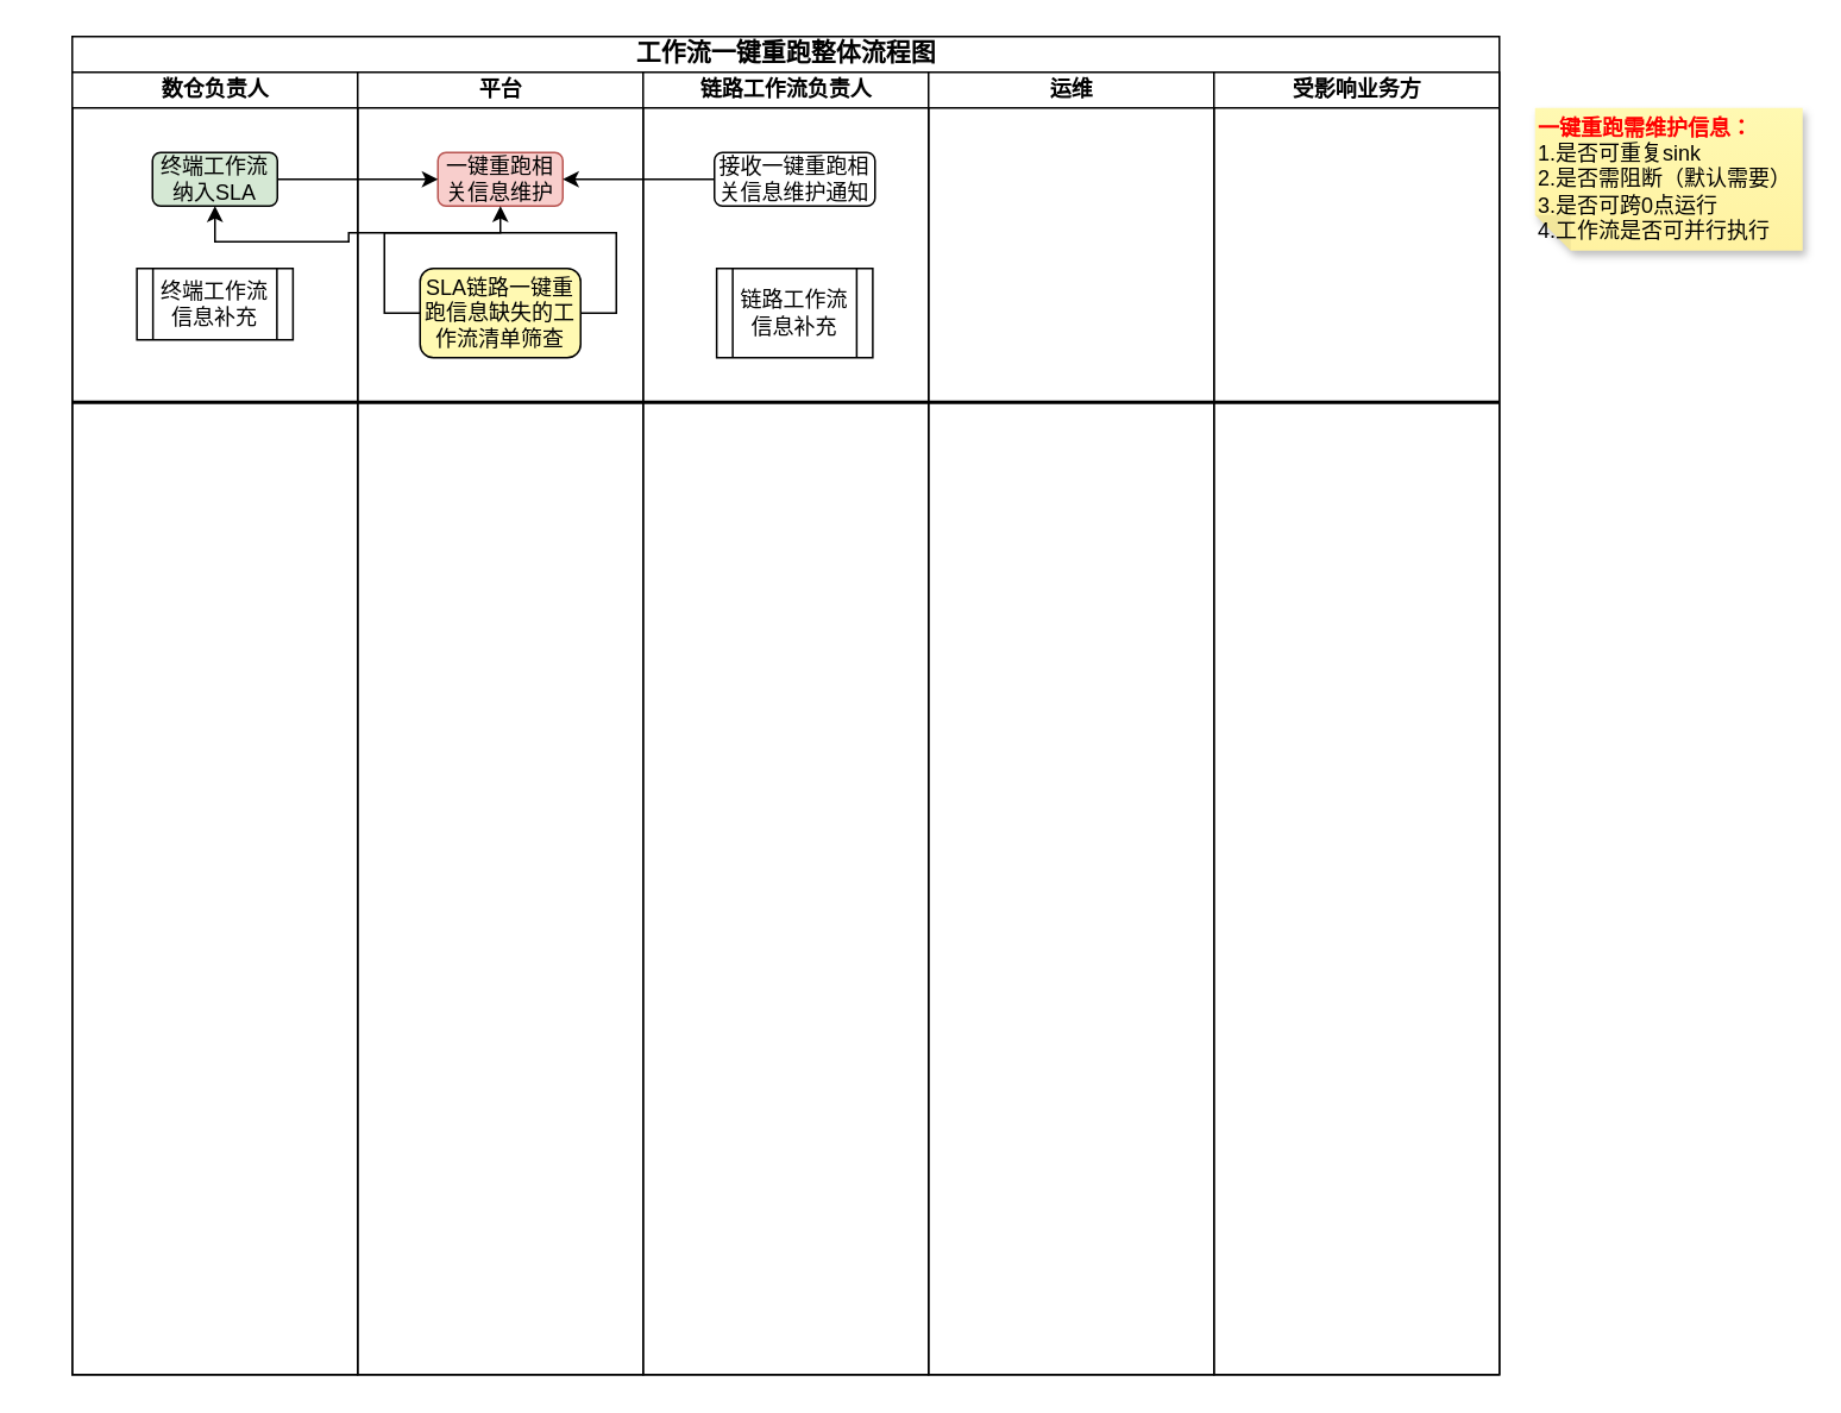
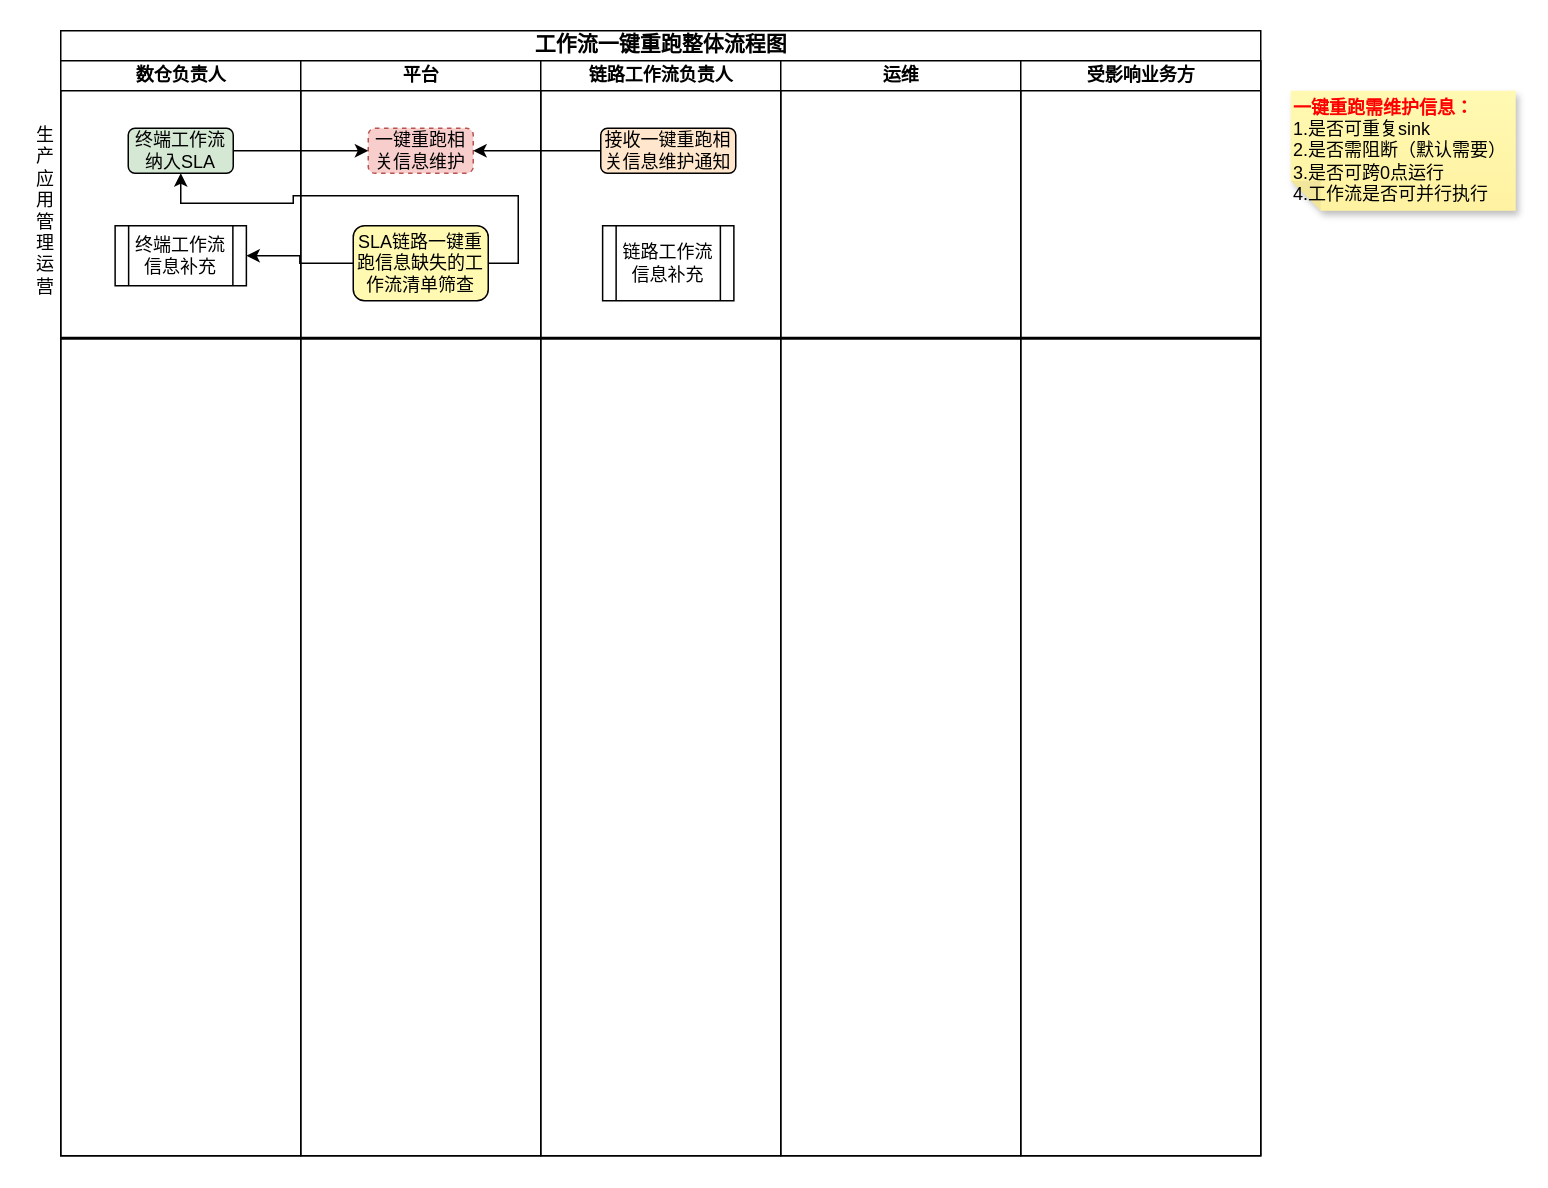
  <mxCell id="0" />
  <mxCell id="1" parent="0" />
  <mxCell id="2" value="&lt;font style=&quot;font-size: 14px;&quot;&gt;工作流一键重跑整体流程图&lt;/font&gt;" style="swimlane;html=1;childLayout=stackLayout;startSize=20;rounded=0;shadow=0;labelBackgroundColor=none;strokeWidth=1;fontFamily=Verdana;fontSize=8;align=center;" parent="1" vertex="1"><mxGeometry x="40" y="20" width="800" height="750" as="geometry" /></mxCell>
  <mxCell id="3" value="数仓负责人" style="swimlane;html=1;startSize=20;" parent="2" vertex="1"><mxGeometry y="20" width="160" height="730" as="geometry"><mxRectangle y="20" width="40" height="730" as="alternateBounds" /></mxGeometry></mxCell>
  <mxCell id="4" value="" style="line;strokeWidth=2;html=1;" vertex="1" parent="3"><mxGeometry y="180" width="800" height="10" as="geometry" /></mxCell>
  <mxCell id="5" value="终端工作流信息补充" style="shape=process;whiteSpace=wrap;html=1;backgroundOutline=1;" vertex="1" parent="3"><mxGeometry x="36.25" y="110" width="87.5" height="40" as="geometry" /></mxCell>
  <mxCell id="6" value="平台" style="swimlane;html=1;startSize=20;" parent="2" vertex="1"><mxGeometry x="160" y="20" width="160" height="730" as="geometry" /></mxCell>
  <mxCell id="7" value="&lt;font style=&quot;font-size: 12px;&quot;&gt;终端工作流纳入SLA&lt;/font&gt;" style="rounded=1;whiteSpace=wrap;html=1;fillColor=#d5e8d4;" vertex="1" parent="6"><mxGeometry x="-115" y="45" width="70" height="30" as="geometry" /></mxCell>
- <mxCell id="8" value="一键重跑相关信息维护" style="rounded=1;whiteSpace=wrap;html=1;fillColor=#f8cecc;strokeColor=#b85450;" vertex="1" parent="6"><mxGeometry x="45" y="45" width="70" height="30" as="geometry" /></mxCell>
+ <mxCell id="8" value="一键重跑相关信息维护" style="rounded=1;whiteSpace=wrap;html=1;fillColor=#f8cecc;strokeColor=#b85450;dashed=1;" vertex="1" parent="6"><mxGeometry x="45" y="45" width="70" height="30" as="geometry" /></mxCell>
  <mxCell id="9" style="edgeStyle=orthogonalEdgeStyle;rounded=0;orthogonalLoop=1;jettySize=auto;html=1;exitX=1;exitY=0.5;exitDx=0;exitDy=0;entryX=0;entryY=0.5;entryDx=0;entryDy=0;" edge="1" parent="6" source="7" target="8"><mxGeometry relative="1" as="geometry" /></mxCell>
  <mxCell id="10" value="SLA链路一键重跑信息缺失的工作流清单筛查" style="rounded=1;whiteSpace=wrap;html=1;fillColor=#fff9b2;" vertex="1" parent="6"><mxGeometry x="35" y="110" width="90" height="50" as="geometry" /></mxCell>
  <mxCell id="11" value="链路工作流负责人" style="swimlane;html=1;startSize=20;" parent="2" vertex="1"><mxGeometry x="320" y="20" width="160" height="730" as="geometry" /></mxCell>
- <mxCell id="12" value="接收一键重跑相关信息维护通知" style="rounded=1;whiteSpace=wrap;html=1;" vertex="1" parent="11"><mxGeometry x="40" y="45" width="90" height="30" as="geometry" /></mxCell>
+ <mxCell id="12" value="接收一键重跑相关信息维护通知" style="rounded=1;whiteSpace=wrap;html=1;fillColor=#ffe6cc;" vertex="1" parent="11"><mxGeometry x="40" y="45" width="90" height="30" as="geometry" /></mxCell>
  <mxCell id="13" value="链路工作流信息补充" style="shape=process;whiteSpace=wrap;html=1;backgroundOutline=1;" vertex="1" parent="11"><mxGeometry x="41.25" y="110" width="87.5" height="50" as="geometry" /></mxCell>
  <mxCell id="14" value="运维" style="swimlane;html=1;startSize=20;" parent="2" vertex="1"><mxGeometry x="480" y="20" width="160" height="730" as="geometry" /></mxCell>
  <mxCell id="15" value="受影响业务方" style="swimlane;html=1;startSize=20;" parent="2" vertex="1"><mxGeometry x="640" y="20" width="160" height="730" as="geometry" /></mxCell>
  <mxCell id="16" style="edgeStyle=orthogonalEdgeStyle;rounded=0;orthogonalLoop=1;jettySize=auto;html=1;exitX=0;exitY=0.5;exitDx=0;exitDy=0;entryX=1;entryY=0.5;entryDx=0;entryDy=0;" edge="1" parent="2" source="12" target="8"><mxGeometry relative="1" as="geometry" /></mxCell>
- <mxCell id="17" style="edgeStyle=orthogonalEdgeStyle;rounded=0;orthogonalLoop=1;jettySize=auto;html=1;exitX=0;exitY=0.5;exitDx=0;exitDy=0;" edge="1" parent="2" source="10" target="8"><mxGeometry relative="1" as="geometry" /></mxCell>
+ <mxCell id="17" style="edgeStyle=orthogonalEdgeStyle;rounded=0;orthogonalLoop=1;jettySize=auto;html=1;exitX=0;exitY=0.5;exitDx=0;exitDy=0;entryX=1;entryY=0.5;entryDx=0;entryDy=0;" edge="1" parent="2" source="10" target="5"><mxGeometry relative="1" as="geometry" /></mxCell>
  <mxCell id="18" style="edgeStyle=orthogonalEdgeStyle;rounded=0;orthogonalLoop=1;jettySize=auto;html=1;exitX=1;exitY=0.5;exitDx=0;exitDy=0;" edge="1" parent="2" source="10" target="7"><mxGeometry relative="1" as="geometry" /></mxCell>
+ <mxCell id="19" value="生产应用管理运营" style="text;html=1;align=center;verticalAlign=middle;whiteSpace=wrap;rounded=0;" vertex="1" parent="1"><mxGeometry x="20" y="80" width="20" height="120" as="geometry" /></mxCell>
  <mxCell id="20" value="&lt;div&gt;&lt;b&gt;&lt;font style=&quot;color: rgb(255, 0, 0);&quot;&gt;一键重跑需维护信息：&lt;/font&gt;&lt;/b&gt;&lt;/div&gt;1.是否可重复sink&lt;div&gt;2.是否需阻断（默认需要）&lt;/div&gt;&lt;div&gt;3.是否可跨0点运行&lt;/div&gt;&lt;div&gt;4.工作流是否可并行执行&lt;/div&gt;" style="shape=note;whiteSpace=wrap;html=1;backgroundOutline=1;fontColor=#000000;darkOpacity=0.05;fillColor=#FFF9B2;strokeColor=none;fillStyle=solid;direction=west;gradientDirection=north;gradientColor=#FFF2A1;shadow=1;size=20;pointerEvents=1;align=left;" vertex="1" parent="1"><mxGeometry x="860" y="60" width="150" height="80" as="geometry" /></mxCell>
